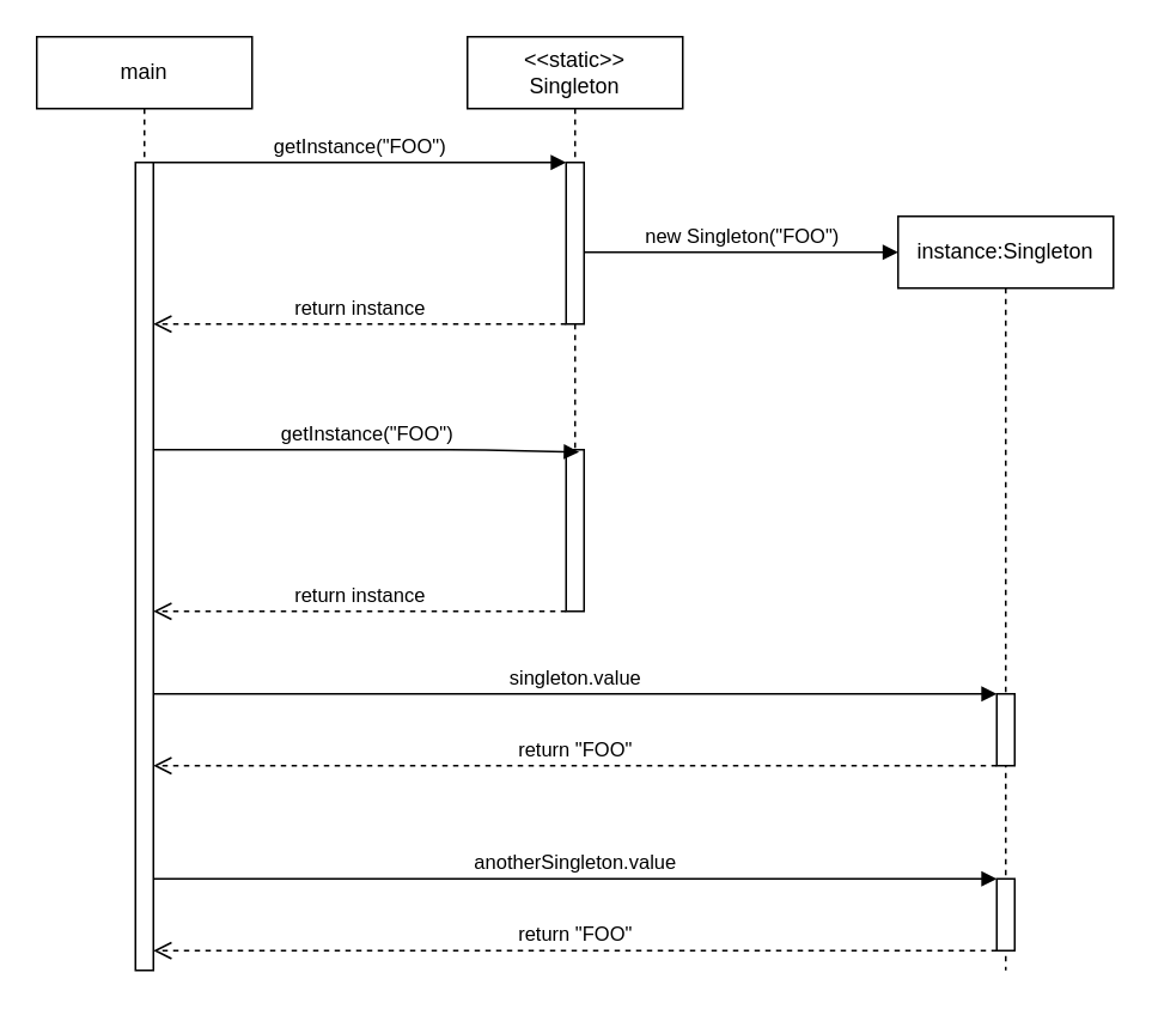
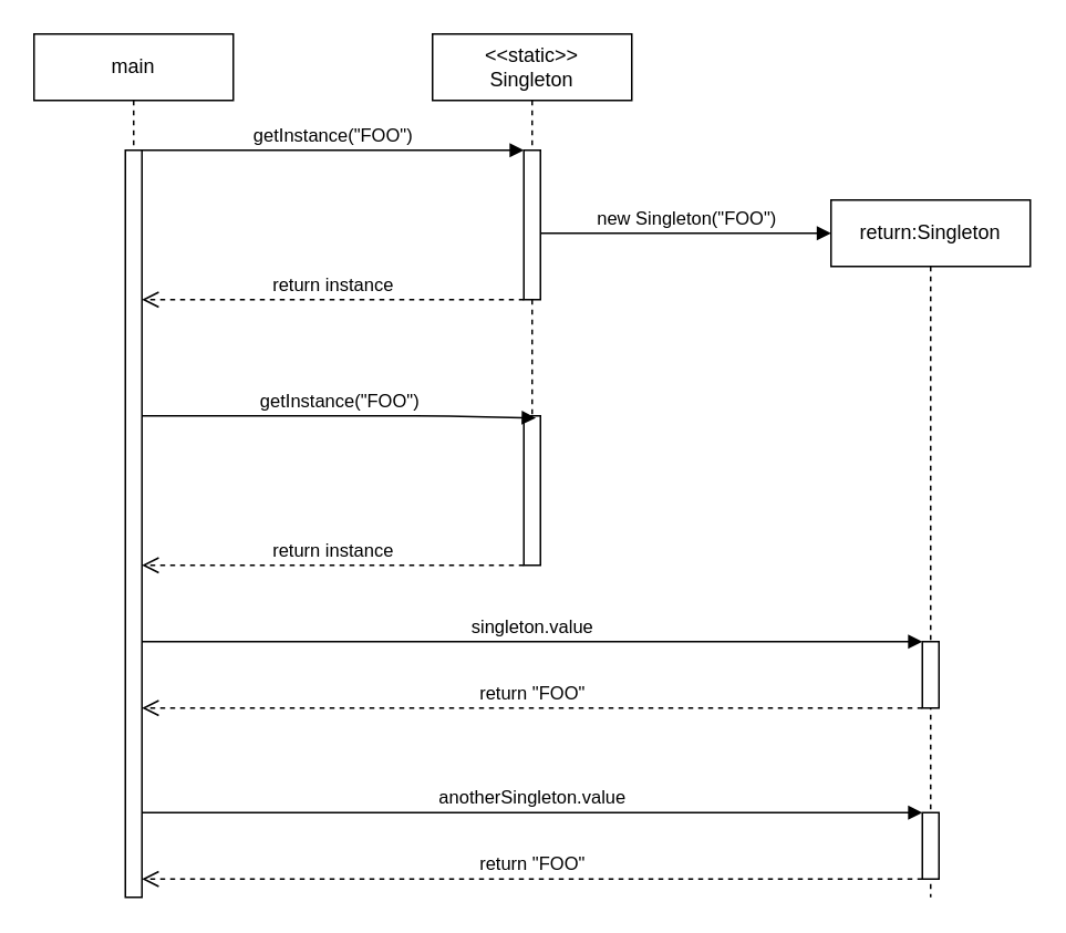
  <mxCell id="0" />
  <mxCell id="1" parent="0" />
  <mxCell id="2" value="main" style="shape=umlLifeline;perimeter=lifelinePerimeter;whiteSpace=wrap;html=1;container=1;collapsible=0;recursiveResize=0;outlineConnect=0;" vertex="1" parent="1"><mxGeometry x="20" y="20" width="120" height="490" as="geometry" /></mxCell>
  <mxCell id="3" value="" style="html=1;points=[];perimeter=orthogonalPerimeter;" vertex="1" parent="1"><mxGeometry x="75" y="90" width="10" height="450" as="geometry" /></mxCell>
  <mxCell id="4" value="&amp;lt;&amp;lt;static&amp;gt;&amp;gt;&lt;br&gt;Singleton" style="shape=umlLifeline;perimeter=lifelinePerimeter;whiteSpace=wrap;html=1;container=1;collapsible=0;recursiveResize=0;outlineConnect=0;" vertex="1" parent="1"><mxGeometry x="260" y="20" width="120" height="320" as="geometry" /></mxCell>
  <mxCell id="5" value="" style="html=1;points=[];perimeter=orthogonalPerimeter;" vertex="1" parent="4"><mxGeometry x="55" y="70" width="10" height="90" as="geometry" /></mxCell>
  <mxCell id="6" value="" style="html=1;points=[];perimeter=orthogonalPerimeter;" vertex="1" parent="4"><mxGeometry x="55" y="230" width="10" height="90" as="geometry" /></mxCell>
  <mxCell id="7" value="getInstance(&quot;FOO&quot;)" style="html=1;verticalAlign=bottom;endArrow=block;" edge="1" parent="1" source="3" target="5"><mxGeometry width="80" relative="1" as="geometry"><mxPoint x="340" y="190" as="sourcePoint" /><mxPoint x="420" y="190" as="targetPoint" /><Array as="points"><mxPoint x="260" y="90" /></Array></mxGeometry></mxCell>
- <mxCell id="8" value="instance:Singleton" style="shape=umlLifeline;perimeter=lifelinePerimeter;whiteSpace=wrap;html=1;container=1;collapsible=0;recursiveResize=0;outlineConnect=0;" vertex="1" parent="1"><mxGeometry x="500" y="120" width="120" height="420" as="geometry" /></mxCell>
+ <mxCell id="8" value="return:Singleton" style="shape=umlLifeline;perimeter=lifelinePerimeter;whiteSpace=wrap;html=1;container=1;collapsible=0;recursiveResize=0;outlineConnect=0;" vertex="1" parent="1"><mxGeometry x="500" y="120" width="120" height="420" as="geometry" /></mxCell>
  <mxCell id="9" value="" style="html=1;points=[];perimeter=orthogonalPerimeter;" vertex="1" parent="8"><mxGeometry height="40" as="geometry" /></mxCell>
  <mxCell id="10" value="" style="html=1;points=[];perimeter=orthogonalPerimeter;" vertex="1" parent="8"><mxGeometry x="55" y="266" width="10" height="40" as="geometry" /></mxCell>
  <mxCell id="11" value="" style="html=1;points=[];perimeter=orthogonalPerimeter;" vertex="1" parent="8"><mxGeometry x="55" y="369" width="10" height="40" as="geometry" /></mxCell>
  <mxCell id="12" value="new Singleton(&quot;FOO&quot;)" style="html=1;verticalAlign=bottom;endArrow=block;" edge="1" parent="1" source="5" target="9"><mxGeometry width="80" relative="1" as="geometry"><mxPoint x="315" y="140" as="sourcePoint" /><mxPoint x="570" y="180" as="targetPoint" /><Array as="points"><mxPoint x="400" y="140" /></Array></mxGeometry></mxCell>
  <mxCell id="13" value="return instance" style="html=1;verticalAlign=bottom;endArrow=open;dashed=1;endSize=8;" edge="1" parent="1" source="5" target="3"><mxGeometry relative="1" as="geometry"><mxPoint x="300" y="169.66" as="sourcePoint" /><mxPoint x="130" y="169.66" as="targetPoint" /><Array as="points"><mxPoint x="230" y="180" /></Array></mxGeometry></mxCell>
  <mxCell id="14" value="getInstance(&quot;FOO&quot;)" style="html=1;verticalAlign=bottom;endArrow=block;entryX=0.728;entryY=0.014;entryDx=0;entryDy=0;entryPerimeter=0;" edge="1" parent="1" source="3" target="6"><mxGeometry width="80" relative="1" as="geometry"><mxPoint x="85" y="250" as="sourcePoint" /><mxPoint x="300" y="250" as="targetPoint" /><Array as="points"><mxPoint x="260" y="250" /></Array></mxGeometry></mxCell>
  <mxCell id="15" value="return instance" style="html=1;verticalAlign=bottom;endArrow=open;dashed=1;endSize=8;" edge="1" parent="1" source="6" target="3"><mxGeometry relative="1" as="geometry"><mxPoint x="290" y="320" as="sourcePoint" /><mxPoint x="85" y="320" as="targetPoint" /><Array as="points"><mxPoint x="270" y="340" /></Array></mxGeometry></mxCell>
  <mxCell id="16" value="singleton.value" style="html=1;verticalAlign=bottom;endArrow=block;" edge="1" parent="1" target="10"><mxGeometry width="80" relative="1" as="geometry"><mxPoint x="85" y="386" as="sourcePoint" /><mxPoint x="467.28" y="387.26" as="targetPoint" /><Array as="points"><mxPoint x="405" y="386" /></Array></mxGeometry></mxCell>
  <mxCell id="17" value="return &quot;FOO&quot;" style="html=1;verticalAlign=bottom;endArrow=open;dashed=1;endSize=8;" edge="1" parent="1" source="10"><mxGeometry relative="1" as="geometry"><mxPoint x="370" y="436" as="sourcePoint" /><mxPoint x="85" y="426" as="targetPoint" /><Array as="points"><mxPoint x="500" y="426" /></Array></mxGeometry></mxCell>
  <mxCell id="18" value="anotherSingleton.value" style="html=1;verticalAlign=bottom;endArrow=block;" edge="1" parent="1" target="11"><mxGeometry width="80" relative="1" as="geometry"><mxPoint x="85" y="489" as="sourcePoint" /><mxPoint x="467.28" y="490.26" as="targetPoint" /><Array as="points"><mxPoint x="405" y="489" /></Array></mxGeometry></mxCell>
  <mxCell id="19" value="return &quot;FOO&quot;" style="html=1;verticalAlign=bottom;endArrow=open;dashed=1;endSize=8;" edge="1" parent="1" source="11"><mxGeometry relative="1" as="geometry"><mxPoint x="370" y="539" as="sourcePoint" /><mxPoint x="85" y="529" as="targetPoint" /><Array as="points"><mxPoint x="500" y="529" /></Array></mxGeometry></mxCell>
